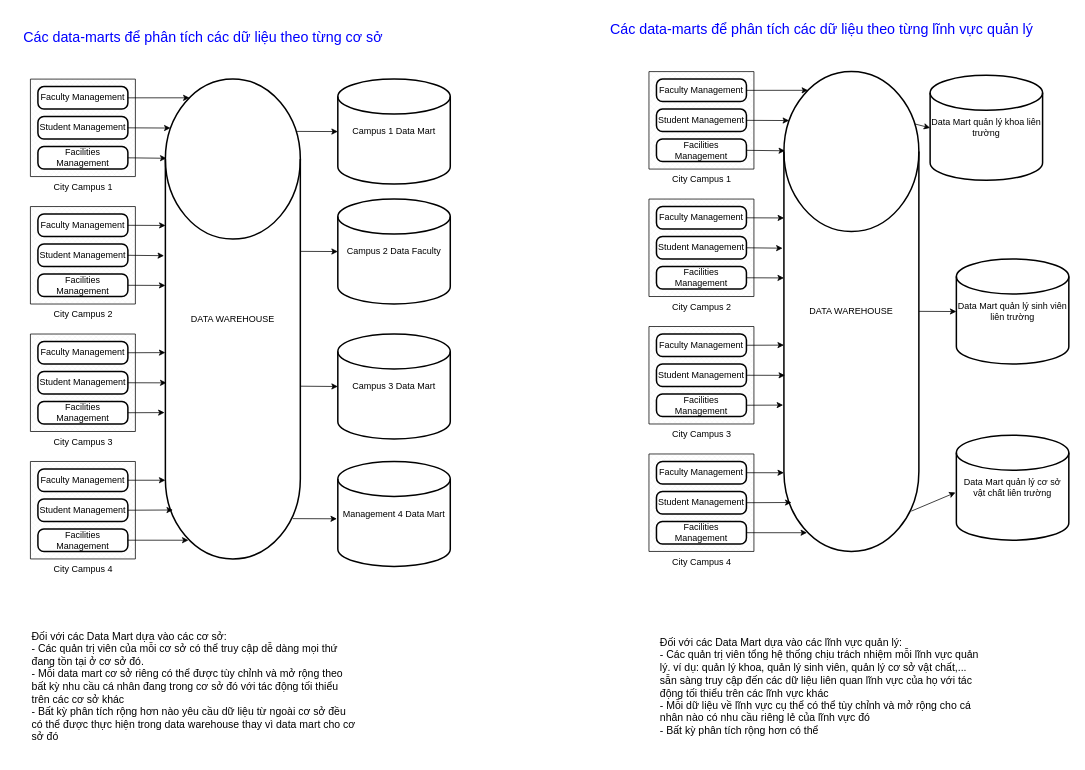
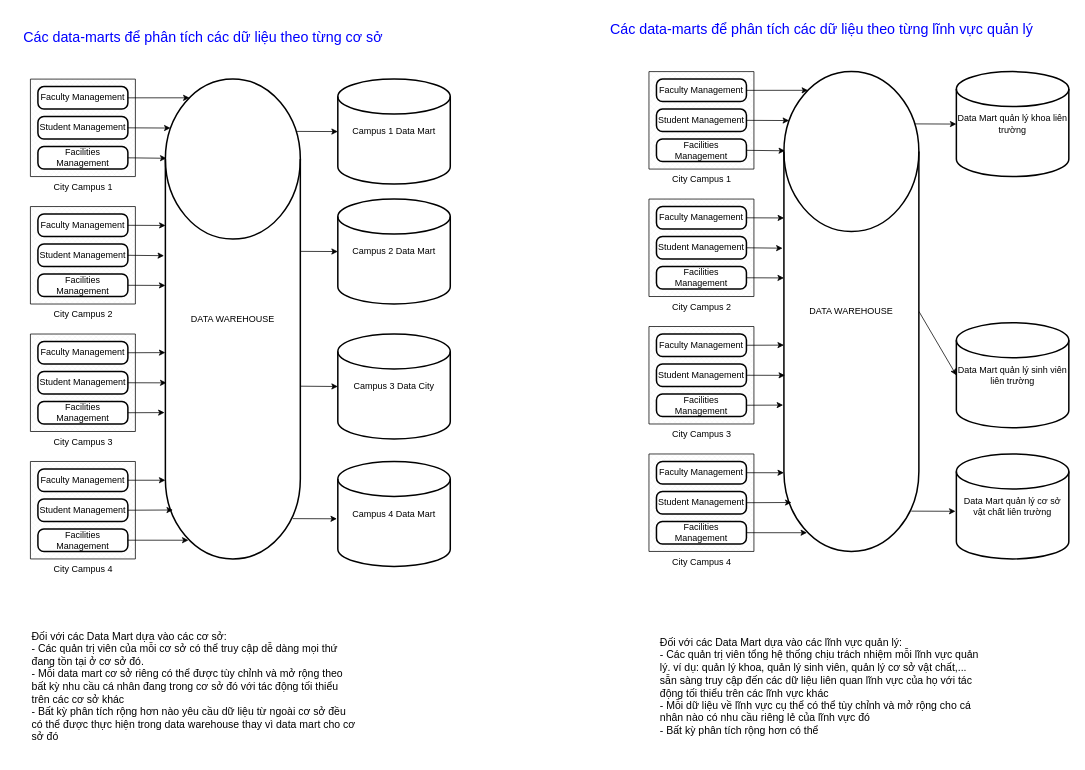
  <mxCell id="0" />
  <mxCell id="1" parent="0" />
  <mxCell id="2" value="" style="group" parent="1" vertex="1" connectable="0"><mxGeometry x="40" y="105" width="140" height="130" as="geometry" /></mxCell>
  <mxCell id="3" value="City Campus 1" style="verticalLabelPosition=bottom;verticalAlign=top;html=1;shape=mxgraph.basic.patternFillRect;fillStyle=diagGrid;step=5;fillStrokeWidth=0.2;fillStrokeColor=#dddddd;" parent="2" vertex="1"><mxGeometry width="140" height="130" as="geometry" /></mxCell>
  <mxCell id="4" value="Faculty Management" style="rounded=1;whiteSpace=wrap;html=1;absoluteArcSize=1;arcSize=16;strokeWidth=2;" parent="2" vertex="1"><mxGeometry x="10" y="10" width="120" height="30" as="geometry" /></mxCell>
  <mxCell id="5" value="Student Management" style="rounded=1;whiteSpace=wrap;html=1;absoluteArcSize=1;arcSize=16;strokeWidth=2;" parent="2" vertex="1"><mxGeometry x="10" y="50" width="120" height="30" as="geometry" /></mxCell>
  <mxCell id="6" value="Facilities Management" style="rounded=1;whiteSpace=wrap;html=1;absoluteArcSize=1;arcSize=16;strokeWidth=2;" parent="2" vertex="1"><mxGeometry x="10" y="90" width="120" height="30" as="geometry" /></mxCell>
  <mxCell id="7" value="" style="group" parent="1" vertex="1" connectable="0"><mxGeometry x="40" y="275" width="140" height="130" as="geometry" /></mxCell>
  <mxCell id="8" value="City Campus 2" style="verticalLabelPosition=bottom;verticalAlign=top;html=1;shape=mxgraph.basic.patternFillRect;fillStyle=diagGrid;step=5;fillStrokeWidth=0.2;fillStrokeColor=#dddddd;" parent="7" vertex="1"><mxGeometry width="140" height="130" as="geometry" /></mxCell>
  <mxCell id="9" value="Faculty Management" style="rounded=1;whiteSpace=wrap;html=1;absoluteArcSize=1;arcSize=16;strokeWidth=2;" parent="7" vertex="1"><mxGeometry x="10" y="10" width="120" height="30" as="geometry" /></mxCell>
  <mxCell id="10" value="Student Management" style="rounded=1;whiteSpace=wrap;html=1;absoluteArcSize=1;arcSize=16;strokeWidth=2;" parent="7" vertex="1"><mxGeometry x="10" y="50" width="120" height="30" as="geometry" /></mxCell>
  <mxCell id="11" value="Facilities Management" style="rounded=1;whiteSpace=wrap;html=1;absoluteArcSize=1;arcSize=16;strokeWidth=2;" parent="7" vertex="1"><mxGeometry x="10" y="90" width="120" height="30" as="geometry" /></mxCell>
  <mxCell id="12" value="" style="group" parent="1" vertex="1" connectable="0"><mxGeometry x="40" y="445" width="140" height="130" as="geometry" /></mxCell>
  <mxCell id="13" value="City Campus 3" style="verticalLabelPosition=bottom;verticalAlign=top;html=1;shape=mxgraph.basic.patternFillRect;fillStyle=diagGrid;step=5;fillStrokeWidth=0.2;fillStrokeColor=#dddddd;" parent="12" vertex="1"><mxGeometry width="140" height="130" as="geometry" /></mxCell>
  <mxCell id="14" value="Faculty Management" style="rounded=1;whiteSpace=wrap;html=1;absoluteArcSize=1;arcSize=16;strokeWidth=2;" parent="12" vertex="1"><mxGeometry x="10" y="10" width="120" height="30" as="geometry" /></mxCell>
  <mxCell id="15" value="Student Management" style="rounded=1;whiteSpace=wrap;html=1;absoluteArcSize=1;arcSize=16;strokeWidth=2;" parent="12" vertex="1"><mxGeometry x="10" y="50" width="120" height="30" as="geometry" /></mxCell>
  <mxCell id="16" value="Facilities Management" style="rounded=1;whiteSpace=wrap;html=1;absoluteArcSize=1;arcSize=16;strokeWidth=2;" parent="12" vertex="1"><mxGeometry x="10" y="90" width="120" height="30" as="geometry" /></mxCell>
  <mxCell id="17" value="" style="group" parent="1" vertex="1" connectable="0"><mxGeometry x="40" y="615" width="140" height="130" as="geometry" /></mxCell>
  <mxCell id="18" value="City Campus 4" style="verticalLabelPosition=bottom;verticalAlign=top;html=1;shape=mxgraph.basic.patternFillRect;fillStyle=diagGrid;step=5;fillStrokeWidth=0.2;fillStrokeColor=#dddddd;" parent="17" vertex="1"><mxGeometry width="140" height="130" as="geometry" /></mxCell>
  <mxCell id="19" value="Faculty Management" style="rounded=1;whiteSpace=wrap;html=1;absoluteArcSize=1;arcSize=16;strokeWidth=2;" parent="17" vertex="1"><mxGeometry x="10" y="10" width="120" height="30" as="geometry" /></mxCell>
  <mxCell id="20" value="Student Management" style="rounded=1;whiteSpace=wrap;html=1;absoluteArcSize=1;arcSize=16;strokeWidth=2;" parent="17" vertex="1"><mxGeometry x="10" y="50" width="120" height="30" as="geometry" /></mxCell>
  <mxCell id="21" value="Facilities Management" style="rounded=1;whiteSpace=wrap;html=1;absoluteArcSize=1;arcSize=16;strokeWidth=2;" parent="17" vertex="1"><mxGeometry x="10" y="90" width="120" height="30" as="geometry" /></mxCell>
  <mxCell id="22" style="edgeStyle=none;html=1;exitX=0.968;exitY=0.109;exitDx=0;exitDy=0;exitPerimeter=0;entryX=0;entryY=0.5;entryDx=0;entryDy=0;entryPerimeter=0;" parent="1" source="26" target="27" edge="1"><mxGeometry relative="1" as="geometry" /></mxCell>
  <mxCell id="23" style="edgeStyle=none;html=1;exitX=1;exitY=0.359;exitDx=0;exitDy=0;exitPerimeter=0;entryX=0;entryY=0.5;entryDx=0;entryDy=0;entryPerimeter=0;" parent="1" source="26" target="28" edge="1"><mxGeometry relative="1" as="geometry" /></mxCell>
  <mxCell id="24" style="edgeStyle=none;html=1;exitX=1.005;exitY=0.64;exitDx=0;exitDy=0;exitPerimeter=0;entryX=0;entryY=0.5;entryDx=0;entryDy=0;entryPerimeter=0;" parent="1" source="26" target="29" edge="1"><mxGeometry relative="1" as="geometry" /></mxCell>
  <mxCell id="25" style="edgeStyle=none;html=1;exitX=0.944;exitY=0.916;exitDx=0;exitDy=0;exitPerimeter=0;entryX=-0.008;entryY=0.546;entryDx=0;entryDy=0;entryPerimeter=0;" parent="1" source="26" target="30" edge="1"><mxGeometry relative="1" as="geometry" /></mxCell>
  <mxCell id="26" value="DATA WAREHOUSE" style="strokeWidth=2;html=1;shape=mxgraph.flowchart.database;whiteSpace=wrap;" parent="1" vertex="1"><mxGeometry x="220" y="105" width="180" height="640" as="geometry" /></mxCell>
  <mxCell id="27" value="Campus 1 Data Mart" style="strokeWidth=2;html=1;shape=mxgraph.flowchart.database;whiteSpace=wrap;" parent="1" vertex="1"><mxGeometry x="450" y="105" width="150" height="140" as="geometry" /></mxCell>
- <mxCell id="28" value="Campus 2 Data Faculty" style="strokeWidth=2;html=1;shape=mxgraph.flowchart.database;whiteSpace=wrap;" parent="1" vertex="1"><mxGeometry x="450" y="265" width="150" height="140" as="geometry" /></mxCell>
- <mxCell id="29" value="Campus 3 Data Mart" style="strokeWidth=2;html=1;shape=mxgraph.flowchart.database;whiteSpace=wrap;" parent="1" vertex="1"><mxGeometry x="450" y="445" width="150" height="140" as="geometry" /></mxCell>
- <mxCell id="30" value="Management 4 Data Mart" style="strokeWidth=2;html=1;shape=mxgraph.flowchart.database;whiteSpace=wrap;" parent="1" vertex="1"><mxGeometry x="450" y="615" width="150" height="140" as="geometry" /></mxCell>
+ <mxCell id="28" value="Campus 2 Data Mart" style="strokeWidth=2;html=1;shape=mxgraph.flowchart.database;whiteSpace=wrap;" parent="1" vertex="1"><mxGeometry x="450" y="265" width="150" height="140" as="geometry" /></mxCell>
+ <mxCell id="29" value="Campus 3 Data City" style="strokeWidth=2;html=1;shape=mxgraph.flowchart.database;whiteSpace=wrap;" parent="1" vertex="1"><mxGeometry x="450" y="445" width="150" height="140" as="geometry" /></mxCell>
+ <mxCell id="30" value="Campus 4 Data Mart" style="strokeWidth=2;html=1;shape=mxgraph.flowchart.database;whiteSpace=wrap;" parent="1" vertex="1"><mxGeometry x="450" y="615" width="150" height="140" as="geometry" /></mxCell>
  <mxCell id="31" style="edgeStyle=none;html=1;exitX=1;exitY=0.5;exitDx=0;exitDy=0;entryX=0;entryY=0.836;entryDx=0;entryDy=0;entryPerimeter=0;" parent="1" source="19" target="26" edge="1"><mxGeometry relative="1" as="geometry" /></mxCell>
  <mxCell id="32" style="edgeStyle=none;html=1;exitX=1;exitY=0.5;exitDx=0;exitDy=0;entryX=0.056;entryY=0.898;entryDx=0;entryDy=0;entryPerimeter=0;" parent="1" source="20" target="26" edge="1"><mxGeometry relative="1" as="geometry" /></mxCell>
  <mxCell id="33" style="edgeStyle=none;html=1;exitX=1;exitY=0.5;exitDx=0;exitDy=0;entryX=0.171;entryY=0.961;entryDx=0;entryDy=0;entryPerimeter=0;" parent="1" source="21" target="26" edge="1"><mxGeometry relative="1" as="geometry" /></mxCell>
  <mxCell id="34" style="edgeStyle=none;html=1;exitX=1;exitY=0.5;exitDx=0;exitDy=0;entryX=-0.006;entryY=0.695;entryDx=0;entryDy=0;entryPerimeter=0;" parent="1" source="16" target="26" edge="1"><mxGeometry relative="1" as="geometry"><mxPoint x="230" y="550" as="targetPoint" /></mxGeometry></mxCell>
  <mxCell id="35" style="edgeStyle=none;html=1;exitX=1;exitY=0.5;exitDx=0;exitDy=0;entryX=0.008;entryY=0.633;entryDx=0;entryDy=0;entryPerimeter=0;" parent="1" source="15" target="26" edge="1"><mxGeometry relative="1" as="geometry" /></mxCell>
  <mxCell id="36" style="edgeStyle=none;html=1;exitX=1;exitY=0.5;exitDx=0;exitDy=0;entryX=0;entryY=0.57;entryDx=0;entryDy=0;entryPerimeter=0;" parent="1" source="14" target="26" edge="1"><mxGeometry relative="1" as="geometry" /></mxCell>
  <mxCell id="37" style="edgeStyle=none;html=1;exitX=1;exitY=0.5;exitDx=0;exitDy=0;entryX=0;entryY=0.43;entryDx=0;entryDy=0;entryPerimeter=0;" parent="1" source="11" target="26" edge="1"><mxGeometry relative="1" as="geometry"><mxPoint x="190" y="405" as="targetPoint" /></mxGeometry></mxCell>
  <mxCell id="38" style="edgeStyle=none;html=1;exitX=1;exitY=0.5;exitDx=0;exitDy=0;entryX=-0.01;entryY=0.368;entryDx=0;entryDy=0;entryPerimeter=0;" parent="1" source="10" target="26" edge="1"><mxGeometry relative="1" as="geometry" /></mxCell>
  <mxCell id="39" style="edgeStyle=none;html=1;exitX=1;exitY=0.5;exitDx=0;exitDy=0;entryX=0.001;entryY=0.305;entryDx=0;entryDy=0;entryPerimeter=0;" parent="1" source="9" target="26" edge="1"><mxGeometry relative="1" as="geometry" /></mxCell>
  <mxCell id="40" style="edgeStyle=none;html=1;exitX=1;exitY=0.5;exitDx=0;exitDy=0;entryX=0.008;entryY=0.165;entryDx=0;entryDy=0;entryPerimeter=0;" parent="1" source="6" target="26" edge="1"><mxGeometry relative="1" as="geometry" /></mxCell>
  <mxCell id="41" style="edgeStyle=none;html=1;exitX=1;exitY=0.5;exitDx=0;exitDy=0;entryX=0.038;entryY=0.102;entryDx=0;entryDy=0;entryPerimeter=0;" parent="1" source="5" target="26" edge="1"><mxGeometry relative="1" as="geometry" /></mxCell>
  <mxCell id="42" style="edgeStyle=none;html=1;exitX=1;exitY=0.5;exitDx=0;exitDy=0;entryX=0.179;entryY=0.039;entryDx=0;entryDy=0;entryPerimeter=0;" parent="1" source="4" target="26" edge="1"><mxGeometry relative="1" as="geometry"><mxPoint x="210" y="115" as="targetPoint" /></mxGeometry></mxCell>
  <mxCell id="43" value="&lt;span style=&quot;font-size: 14px;&quot;&gt;Đối với các Data Mart dựa vào các cơ sở:&lt;/span&gt;&lt;br style=&quot;border-color: var(--border-color); font-size: 14px;&quot;&gt;&lt;div style=&quot;border-color: var(--border-color); font-size: 14px;&quot;&gt;&lt;span style=&quot;background-color: initial; font-size: 14px;&quot;&gt;- Các quản trị viên của mỗi cơ sở có thể truy cập dễ dàng mọi thứ đang tồn tại ở cơ sở đó.&lt;/span&gt;&lt;br style=&quot;font-size: 14px;&quot;&gt;&lt;/div&gt;&lt;div style=&quot;border-color: var(--border-color); font-size: 14px;&quot;&gt;&lt;span style=&quot;background-color: initial; font-size: 14px;&quot;&gt;- Mỗi data mart cơ sở riêng có thể được tùy chỉnh và mở rộng theo bất kỳ nhu cầu cá nhân đang trong cơ sở đó với tác động tối thiểu trên các cơ sở khác&lt;/span&gt;&lt;/div&gt;&lt;div style=&quot;border-color: var(--border-color); font-size: 14px;&quot;&gt;&lt;span style=&quot;background-color: initial; font-size: 14px;&quot;&gt;- Bất kỳ phân tích rộng hơn nào yêu cầu dữ liệu từ ngoài cơ sở đều có thể được thực hiện trong data warehouse thay vì data mart cho cơ sở đó&lt;/span&gt;&lt;/div&gt;" style="whiteSpace=wrap;html=1;strokeColor=none;fillColor=none;align=left;fontSize=14;" parent="1" vertex="1"><mxGeometry x="40" y="875" width="435" height="80" as="geometry" /></mxCell>
  <mxCell id="44" value="Các data-marts để phân tích các dữ liệu theo từng cơ sở" style="text;html=1;align=center;verticalAlign=middle;resizable=0;points=[];autosize=1;strokeColor=none;fillColor=none;fontSize=19;fontColor=#0000FF;labelBorderColor=none;" parent="1" vertex="1"><mxGeometry x="20" y="30" width="500" height="40" as="geometry" /></mxCell>
  <mxCell id="45" value="" style="group" parent="1" vertex="1" connectable="0"><mxGeometry x="865" y="95" width="140" height="130" as="geometry" /></mxCell>
  <mxCell id="46" value="City Campus 1" style="verticalLabelPosition=bottom;verticalAlign=top;html=1;shape=mxgraph.basic.patternFillRect;fillStyle=diagGrid;step=5;fillStrokeWidth=0.2;fillStrokeColor=#dddddd;" parent="45" vertex="1"><mxGeometry width="140" height="130" as="geometry" /></mxCell>
  <mxCell id="47" value="Faculty Management" style="rounded=1;whiteSpace=wrap;html=1;absoluteArcSize=1;arcSize=16;strokeWidth=2;" parent="45" vertex="1"><mxGeometry x="10" y="10" width="120" height="30" as="geometry" /></mxCell>
  <mxCell id="48" value="Student Management" style="rounded=1;whiteSpace=wrap;html=1;absoluteArcSize=1;arcSize=16;strokeWidth=2;" parent="45" vertex="1"><mxGeometry x="10" y="50" width="120" height="30" as="geometry" /></mxCell>
  <mxCell id="49" value="Facilities Management" style="rounded=1;whiteSpace=wrap;html=1;absoluteArcSize=1;arcSize=16;strokeWidth=2;" parent="45" vertex="1"><mxGeometry x="10" y="90" width="120" height="30" as="geometry" /></mxCell>
  <mxCell id="50" value="" style="group" parent="1" vertex="1" connectable="0"><mxGeometry x="865" y="265" width="140" height="130" as="geometry" /></mxCell>
  <mxCell id="51" value="City Campus 2" style="verticalLabelPosition=bottom;verticalAlign=top;html=1;shape=mxgraph.basic.patternFillRect;fillStyle=diagGrid;step=5;fillStrokeWidth=0.2;fillStrokeColor=#dddddd;" parent="50" vertex="1"><mxGeometry width="140" height="130" as="geometry" /></mxCell>
  <mxCell id="52" value="Faculty Management" style="rounded=1;whiteSpace=wrap;html=1;absoluteArcSize=1;arcSize=16;strokeWidth=2;" parent="50" vertex="1"><mxGeometry x="10" y="10" width="120" height="30" as="geometry" /></mxCell>
  <mxCell id="53" value="Student Management" style="rounded=1;whiteSpace=wrap;html=1;absoluteArcSize=1;arcSize=16;strokeWidth=2;" parent="50" vertex="1"><mxGeometry x="10" y="50" width="120" height="30" as="geometry" /></mxCell>
  <mxCell id="54" value="Facilities Management" style="rounded=1;whiteSpace=wrap;html=1;absoluteArcSize=1;arcSize=16;strokeWidth=2;" parent="50" vertex="1"><mxGeometry x="10" y="90" width="120" height="30" as="geometry" /></mxCell>
  <mxCell id="55" value="" style="group" parent="1" vertex="1" connectable="0"><mxGeometry x="865" y="435" width="140" height="130" as="geometry" /></mxCell>
  <mxCell id="56" value="City Campus 3" style="verticalLabelPosition=bottom;verticalAlign=top;html=1;shape=mxgraph.basic.patternFillRect;fillStyle=diagGrid;step=5;fillStrokeWidth=0.2;fillStrokeColor=#dddddd;" parent="55" vertex="1"><mxGeometry width="140" height="130" as="geometry" /></mxCell>
  <mxCell id="57" value="Faculty Management" style="rounded=1;whiteSpace=wrap;html=1;absoluteArcSize=1;arcSize=16;strokeWidth=2;" parent="55" vertex="1"><mxGeometry x="10" y="10" width="120" height="30" as="geometry" /></mxCell>
  <mxCell id="58" value="Student Management" style="rounded=1;whiteSpace=wrap;html=1;absoluteArcSize=1;arcSize=16;strokeWidth=2;" parent="55" vertex="1"><mxGeometry x="10" y="50" width="120" height="30" as="geometry" /></mxCell>
  <mxCell id="59" value="Facilities Management" style="rounded=1;whiteSpace=wrap;html=1;absoluteArcSize=1;arcSize=16;strokeWidth=2;" parent="55" vertex="1"><mxGeometry x="10" y="90" width="120" height="30" as="geometry" /></mxCell>
  <mxCell id="60" value="" style="group" parent="1" vertex="1" connectable="0"><mxGeometry x="865" y="605" width="140" height="130" as="geometry" /></mxCell>
  <mxCell id="61" value="City Campus 4" style="verticalLabelPosition=bottom;verticalAlign=top;html=1;shape=mxgraph.basic.patternFillRect;fillStyle=diagGrid;step=5;fillStrokeWidth=0.2;fillStrokeColor=#dddddd;" parent="60" vertex="1"><mxGeometry width="140" height="130" as="geometry" /></mxCell>
  <mxCell id="62" value="Faculty Management" style="rounded=1;whiteSpace=wrap;html=1;absoluteArcSize=1;arcSize=16;strokeWidth=2;" parent="60" vertex="1"><mxGeometry x="10" y="10" width="120" height="30" as="geometry" /></mxCell>
  <mxCell id="63" value="Student Management" style="rounded=1;whiteSpace=wrap;html=1;absoluteArcSize=1;arcSize=16;strokeWidth=2;" parent="60" vertex="1"><mxGeometry x="10" y="50" width="120" height="30" as="geometry" /></mxCell>
  <mxCell id="64" value="Facilities Management" style="rounded=1;whiteSpace=wrap;html=1;absoluteArcSize=1;arcSize=16;strokeWidth=2;" parent="60" vertex="1"><mxGeometry x="10" y="90" width="120" height="30" as="geometry" /></mxCell>
  <mxCell id="65" style="edgeStyle=none;html=1;exitX=0.968;exitY=0.109;exitDx=0;exitDy=0;exitPerimeter=0;entryX=0;entryY=0.5;entryDx=0;entryDy=0;entryPerimeter=0;" parent="1" source="68" target="69" edge="1"><mxGeometry relative="1" as="geometry" /></mxCell>
  <mxCell id="66" style="edgeStyle=none;html=1;exitX=1;exitY=0.359;exitDx=0;exitDy=0;exitPerimeter=0;entryX=0;entryY=0.5;entryDx=0;entryDy=0;entryPerimeter=0;" parent="1" target="70" edge="1"><mxGeometry relative="1" as="geometry"><mxPoint x="1225" y="414.76" as="sourcePoint" /></mxGeometry></mxCell>
  <mxCell id="67" style="edgeStyle=none;html=1;exitX=0.944;exitY=0.916;exitDx=0;exitDy=0;exitPerimeter=0;entryX=-0.008;entryY=0.546;entryDx=0;entryDy=0;entryPerimeter=0;" parent="1" source="68" target="71" edge="1"><mxGeometry relative="1" as="geometry" /></mxCell>
  <mxCell id="68" value="DATA WAREHOUSE" style="strokeWidth=2;html=1;shape=mxgraph.flowchart.database;whiteSpace=wrap;" parent="1" vertex="1"><mxGeometry x="1045" y="95" width="180" height="640" as="geometry" /></mxCell>
- <mxCell id="69" value="Data Mart quản lý khoa liên trường" style="strokeWidth=2;html=1;shape=mxgraph.flowchart.database;whiteSpace=wrap;" parent="1" vertex="1"><mxGeometry x="1240" y="100" width="150" height="140" as="geometry" /></mxCell>
- <mxCell id="70" value="Data Mart quản lý sinh viên liên trường" style="strokeWidth=2;html=1;shape=mxgraph.flowchart.database;whiteSpace=wrap;" parent="1" vertex="1"><mxGeometry x="1275" y="345" width="150" height="140" as="geometry" /></mxCell>
- <mxCell id="71" value="Data Mart quản lý cơ sở vật chất liên trường" style="strokeWidth=2;html=1;shape=mxgraph.flowchart.database;whiteSpace=wrap;" parent="1" vertex="1"><mxGeometry x="1275" y="580" width="150" height="140" as="geometry" /></mxCell>
+ <mxCell id="69" value="Data Mart quản lý khoa liên trường" style="strokeWidth=2;html=1;shape=mxgraph.flowchart.database;whiteSpace=wrap;" parent="1" vertex="1"><mxGeometry x="1275" y="95" width="150" height="140" as="geometry" /></mxCell>
+ <mxCell id="70" value="Data Mart quản lý sinh viên liên trường" style="strokeWidth=2;html=1;shape=mxgraph.flowchart.database;whiteSpace=wrap;" parent="1" vertex="1"><mxGeometry x="1275" y="430" width="150" height="140" as="geometry" /></mxCell>
+ <mxCell id="71" value="Data Mart quản lý cơ sở vật chất liên trường" style="strokeWidth=2;html=1;shape=mxgraph.flowchart.database;whiteSpace=wrap;" parent="1" vertex="1"><mxGeometry x="1275" y="605" width="150" height="140" as="geometry" /></mxCell>
  <mxCell id="72" style="edgeStyle=none;html=1;exitX=1;exitY=0.5;exitDx=0;exitDy=0;entryX=0;entryY=0.836;entryDx=0;entryDy=0;entryPerimeter=0;" parent="1" source="62" target="68" edge="1"><mxGeometry relative="1" as="geometry" /></mxCell>
  <mxCell id="73" style="edgeStyle=none;html=1;exitX=1;exitY=0.5;exitDx=0;exitDy=0;entryX=0.056;entryY=0.898;entryDx=0;entryDy=0;entryPerimeter=0;" parent="1" source="63" target="68" edge="1"><mxGeometry relative="1" as="geometry" /></mxCell>
  <mxCell id="74" style="edgeStyle=none;html=1;exitX=1;exitY=0.5;exitDx=0;exitDy=0;entryX=0.171;entryY=0.961;entryDx=0;entryDy=0;entryPerimeter=0;" parent="1" source="64" target="68" edge="1"><mxGeometry relative="1" as="geometry" /></mxCell>
  <mxCell id="75" style="edgeStyle=none;html=1;exitX=1;exitY=0.5;exitDx=0;exitDy=0;entryX=-0.006;entryY=0.695;entryDx=0;entryDy=0;entryPerimeter=0;" parent="1" source="59" target="68" edge="1"><mxGeometry relative="1" as="geometry"><mxPoint x="1055" y="540" as="targetPoint" /></mxGeometry></mxCell>
  <mxCell id="76" style="edgeStyle=none;html=1;exitX=1;exitY=0.5;exitDx=0;exitDy=0;entryX=0.008;entryY=0.633;entryDx=0;entryDy=0;entryPerimeter=0;" parent="1" source="58" target="68" edge="1"><mxGeometry relative="1" as="geometry" /></mxCell>
  <mxCell id="77" style="edgeStyle=none;html=1;exitX=1;exitY=0.5;exitDx=0;exitDy=0;entryX=0;entryY=0.57;entryDx=0;entryDy=0;entryPerimeter=0;" parent="1" source="57" target="68" edge="1"><mxGeometry relative="1" as="geometry" /></mxCell>
  <mxCell id="78" style="edgeStyle=none;html=1;exitX=1;exitY=0.5;exitDx=0;exitDy=0;entryX=0;entryY=0.43;entryDx=0;entryDy=0;entryPerimeter=0;" parent="1" source="54" target="68" edge="1"><mxGeometry relative="1" as="geometry"><mxPoint x="1015" y="395" as="targetPoint" /></mxGeometry></mxCell>
  <mxCell id="79" style="edgeStyle=none;html=1;exitX=1;exitY=0.5;exitDx=0;exitDy=0;entryX=-0.01;entryY=0.368;entryDx=0;entryDy=0;entryPerimeter=0;" parent="1" source="53" target="68" edge="1"><mxGeometry relative="1" as="geometry" /></mxCell>
  <mxCell id="80" style="edgeStyle=none;html=1;exitX=1;exitY=0.5;exitDx=0;exitDy=0;entryX=0.001;entryY=0.305;entryDx=0;entryDy=0;entryPerimeter=0;" parent="1" source="52" target="68" edge="1"><mxGeometry relative="1" as="geometry" /></mxCell>
  <mxCell id="81" style="edgeStyle=none;html=1;exitX=1;exitY=0.5;exitDx=0;exitDy=0;entryX=0.008;entryY=0.165;entryDx=0;entryDy=0;entryPerimeter=0;" parent="1" source="49" target="68" edge="1"><mxGeometry relative="1" as="geometry" /></mxCell>
  <mxCell id="82" style="edgeStyle=none;html=1;exitX=1;exitY=0.5;exitDx=0;exitDy=0;entryX=0.038;entryY=0.102;entryDx=0;entryDy=0;entryPerimeter=0;" parent="1" source="48" target="68" edge="1"><mxGeometry relative="1" as="geometry" /></mxCell>
  <mxCell id="83" style="edgeStyle=none;html=1;exitX=1;exitY=0.5;exitDx=0;exitDy=0;entryX=0.179;entryY=0.039;entryDx=0;entryDy=0;entryPerimeter=0;" parent="1" source="47" target="68" edge="1"><mxGeometry relative="1" as="geometry"><mxPoint x="1035" y="105" as="targetPoint" /></mxGeometry></mxCell>
  <mxCell id="84" value="Các data-marts để phân tích các dữ liệu theo từng lĩnh vực quản lý" style="text;html=1;align=center;verticalAlign=middle;resizable=0;points=[];autosize=1;strokeColor=none;fillColor=none;fontSize=19;fontColor=#0000FF;labelBorderColor=none;" parent="1" vertex="1"><mxGeometry x="800" y="20" width="590" height="40" as="geometry" /></mxCell>
  <mxCell id="85" value="&lt;span style=&quot;font-size: 14px;&quot;&gt;Đối với các Data Mart dựa vào các lĩnh vực quản lý:&lt;/span&gt;&lt;br style=&quot;border-color: var(--border-color); font-size: 14px;&quot;&gt;&lt;div style=&quot;border-color: var(--border-color); font-size: 14px;&quot;&gt;&lt;span style=&quot;background-color: initial; font-size: 14px;&quot;&gt;- Các quản trị viên tổng hệ thống chịu trách nhiệm mỗi lĩnh vực quản lý. ví dụ: quản lý khoa, quản lý sinh viên, quản lý cơ sở vật chất,... sẵn sàng truy cập đến các dữ liệu liên quan lĩnh vực của họ với tác động tối thiểu trên các lĩnh vực khác&lt;/span&gt;&lt;/div&gt;&lt;div style=&quot;border-color: var(--border-color); font-size: 14px;&quot;&gt;&lt;span style=&quot;background-color: initial; font-size: 14px;&quot;&gt;- Mỗi dữ liệu về lĩnh vực cụ thể có thể tùy chỉnh và mở rộng cho cá nhân nào có nhu cầu riêng lẻ của lĩnh vực đó&lt;/span&gt;&lt;/div&gt;&lt;div style=&quot;border-color: var(--border-color); font-size: 14px;&quot;&gt;&lt;span style=&quot;background-color: initial; font-size: 14px;&quot;&gt;- Bất kỳ phân tích rộng hơn có thể&lt;/span&gt;&lt;/div&gt;" style="whiteSpace=wrap;html=1;strokeColor=none;fillColor=none;align=left;fontSize=14;" parent="1" vertex="1"><mxGeometry x="877.5" y="825" width="435" height="180" as="geometry" /></mxCell>
